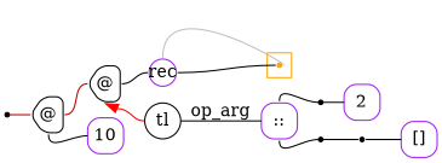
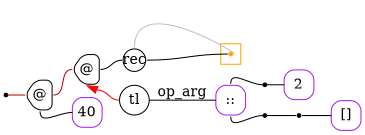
  digraph {
    labeldistance=0
    nodesep=.175
    rankdir=LR
    ranksep=.175
    node [fixedsize=true orientation=90 shape=point style=rounded]
    edge [arrowhead=none arrowtail=none headport=w tailport=e]
    ndcluster_nd395 [color=orange style=""]
    nd1 [orientation="" style=""]
    n3 [color="#000000" height=.4 label="@" shape=house width=.4]
    n4 [color="#000000" height=.4 label="@" shape=house width=.4]
-   n5 [color=purple height=.4 label=10 shape=square width=.4]
+   n5 [color=purple height=.4 label=40 shape=square width=.4]
    n6 [color=purple height=.4 label=2 shape=square width=.4]
    n7 [color=purple height=.4 label="[]" shape=square width=.4]
    n8 [color=purple height=.4 label="::" shape=square width=.4]
    n9 [label=" "]
    n10 [label=" "]
    n11 [label=" "]
-   n12 [color=purple height=.3 label=rec shape=circle width=.3 orientation=""]
+   n12 [color="#000000" height=.3 label=rec shape=circle width=.3 orientation=""]
    n13 [color="#000000" height=.4 label=tl shape=circle width=.4 orientation=""]
    subgraph cluster_1 {
      color=orange
      style=fill
      ndcluster_nd395
    }
    nd1 -> n3 [color="#b70000"]
    n3 -> n4 [color="#b70000"]
    n3 -> n5 [tailport=s]
    n4 -> n12 [color=black]
    n4 -> n13 [arrowtail=normal color=red dir=back tailport=s]
    n8 -> n9 [tailport=n]
    n8 -> n10 [tailport=s]
    n9 -> n6
    n10 -> n11
    n11 -> n7
    n12 -> ndcluster_nd395 [color=grey dir=back headport=e tailport=n]
    n12 -> ndcluster_nd395
    n13 -> n8 [label=op_arg]
  }
